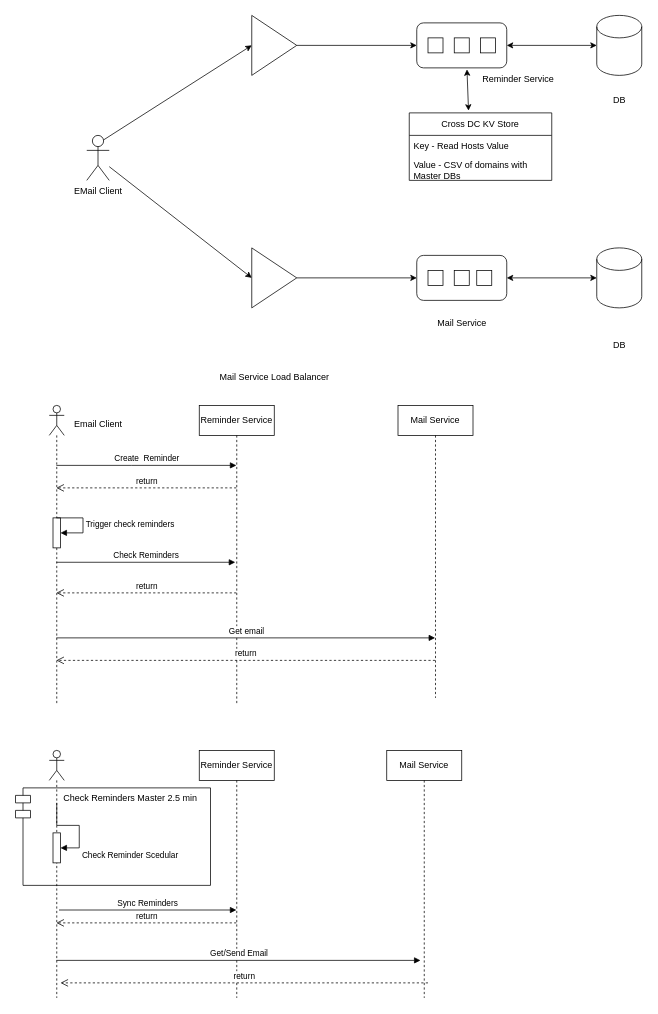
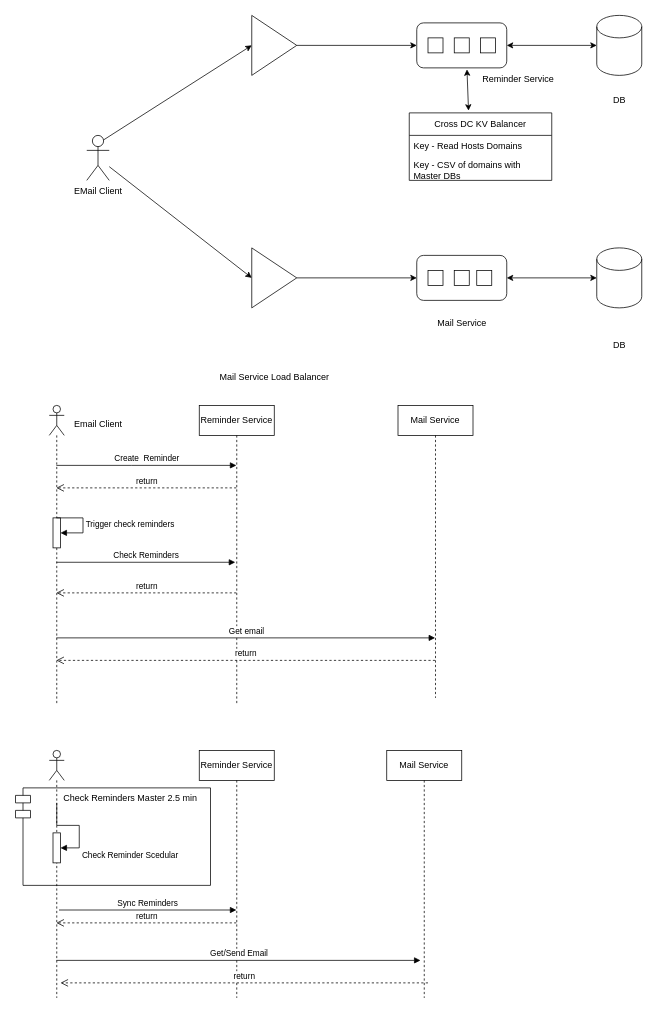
  <mxCell id="0" />
  <mxCell id="1" parent="0" />
  <mxCell id="2" value="EMail Client" style="shape=umlActor;verticalLabelPosition=bottom;verticalAlign=top;html=1;outlineConnect=0;" parent="1" vertex="1"><mxGeometry x="115" y="180" width="30" height="60" as="geometry" /></mxCell>
  <mxCell id="3" value="" style="triangle;whiteSpace=wrap;html=1;" parent="1" vertex="1"><mxGeometry x="335" y="20" width="60" height="80" as="geometry" /></mxCell>
  <mxCell id="4" value="" style="triangle;whiteSpace=wrap;html=1;" parent="1" vertex="1"><mxGeometry x="335" y="330" width="60" height="80" as="geometry" /></mxCell>
  <mxCell id="5" value="Mail Service Load Balancer" style="text;html=1;align=center;verticalAlign=middle;resizable=0;points=[];autosize=1;strokeColor=none;fillColor=none;" parent="1" vertex="1"><mxGeometry x="280" y="488" width="170" height="30" as="geometry" /></mxCell>
  <mxCell id="6" value="" style="rounded=1;whiteSpace=wrap;html=1;" parent="1" vertex="1"><mxGeometry x="555" y="30" width="120" height="60" as="geometry" /></mxCell>
  <mxCell id="7" value="" style="rounded=1;whiteSpace=wrap;html=1;" parent="1" vertex="1"><mxGeometry x="555" y="340" width="120" height="60" as="geometry" /></mxCell>
  <mxCell id="8" value="" style="shape=cylinder3;whiteSpace=wrap;html=1;boundedLbl=1;backgroundOutline=1;size=15;" parent="1" vertex="1"><mxGeometry x="795" y="20" width="60" height="80" as="geometry" /></mxCell>
  <mxCell id="9" value="" style="shape=cylinder3;whiteSpace=wrap;html=1;boundedLbl=1;backgroundOutline=1;size=15;" parent="1" vertex="1"><mxGeometry x="795" y="330" width="60" height="80" as="geometry" /></mxCell>
  <mxCell id="10" value="Reminder Service" style="text;html=1;align=center;verticalAlign=middle;resizable=0;points=[];autosize=1;strokeColor=none;fillColor=none;" parent="1" vertex="1"><mxGeometry x="630" y="90" width="120" height="30" as="geometry" /></mxCell>
  <mxCell id="11" value="Mail Service" style="text;html=1;align=center;verticalAlign=middle;resizable=0;points=[];autosize=1;strokeColor=none;fillColor=none;" parent="1" vertex="1"><mxGeometry x="570" y="415" width="90" height="30" as="geometry" /></mxCell>
  <mxCell id="12" value="DB" style="text;html=1;align=center;verticalAlign=middle;resizable=0;points=[];autosize=1;strokeColor=none;fillColor=none;" parent="1" vertex="1"><mxGeometry x="805" y="118" width="40" height="30" as="geometry" /></mxCell>
  <mxCell id="13" value="DB" style="text;html=1;align=center;verticalAlign=middle;resizable=0;points=[];autosize=1;strokeColor=none;fillColor=none;" parent="1" vertex="1"><mxGeometry x="805" y="445" width="40" height="30" as="geometry" /></mxCell>
  <mxCell id="14" value="" style="endArrow=classic;html=1;rounded=0;exitX=0.75;exitY=0.1;exitDx=0;exitDy=0;exitPerimeter=0;entryX=0;entryY=0.5;entryDx=0;entryDy=0;" parent="1" source="2" target="3" edge="1"><mxGeometry width="50" height="50" relative="1" as="geometry"><mxPoint x="555" y="270" as="sourcePoint" /><mxPoint x="605" y="220" as="targetPoint" /></mxGeometry></mxCell>
  <mxCell id="15" value="" style="endArrow=classic;html=1;rounded=0;entryX=0;entryY=0.5;entryDx=0;entryDy=0;" parent="1" source="2" target="4" edge="1"><mxGeometry width="50" height="50" relative="1" as="geometry"><mxPoint x="555" y="270" as="sourcePoint" /><mxPoint x="605" y="220" as="targetPoint" /></mxGeometry></mxCell>
  <mxCell id="16" value="" style="endArrow=classic;html=1;rounded=0;exitX=1;exitY=0.5;exitDx=0;exitDy=0;entryX=0;entryY=0.5;entryDx=0;entryDy=0;" parent="1" source="3" target="6" edge="1"><mxGeometry width="50" height="50" relative="1" as="geometry"><mxPoint x="555" y="270" as="sourcePoint" /><mxPoint x="605" y="220" as="targetPoint" /></mxGeometry></mxCell>
  <mxCell id="17" value="" style="endArrow=classic;html=1;rounded=0;exitX=1;exitY=0.5;exitDx=0;exitDy=0;entryX=0;entryY=0.5;entryDx=0;entryDy=0;" parent="1" source="4" target="7" edge="1"><mxGeometry width="50" height="50" relative="1" as="geometry"><mxPoint x="555" y="270" as="sourcePoint" /><mxPoint x="605" y="220" as="targetPoint" /></mxGeometry></mxCell>
  <mxCell id="18" value="" style="endArrow=classic;startArrow=classic;html=1;rounded=0;entryX=0;entryY=0.5;entryDx=0;entryDy=0;entryPerimeter=0;exitX=1;exitY=0.5;exitDx=0;exitDy=0;" parent="1" source="6" target="8" edge="1"><mxGeometry width="50" height="50" relative="1" as="geometry"><mxPoint x="555" y="270" as="sourcePoint" /><mxPoint x="605" y="220" as="targetPoint" /></mxGeometry></mxCell>
  <mxCell id="19" value="" style="endArrow=classic;startArrow=classic;html=1;rounded=0;entryX=0;entryY=0.5;entryDx=0;entryDy=0;entryPerimeter=0;exitX=1;exitY=0.5;exitDx=0;exitDy=0;" parent="1" source="7" target="9" edge="1"><mxGeometry width="50" height="50" relative="1" as="geometry"><mxPoint x="555" y="270" as="sourcePoint" /><mxPoint x="605" y="220" as="targetPoint" /></mxGeometry></mxCell>
  <mxCell id="20" value="" style="whiteSpace=wrap;html=1;aspect=fixed;" parent="1" vertex="1"><mxGeometry x="570" y="360" width="20" height="20" as="geometry" /></mxCell>
  <mxCell id="21" value="" style="whiteSpace=wrap;html=1;aspect=fixed;" parent="1" vertex="1"><mxGeometry x="605" y="360" width="20" height="20" as="geometry" /></mxCell>
  <mxCell id="22" value="" style="whiteSpace=wrap;html=1;aspect=fixed;" parent="1" vertex="1"><mxGeometry x="635" y="360" width="20" height="20" as="geometry" /></mxCell>
  <mxCell id="23" value="" style="whiteSpace=wrap;html=1;aspect=fixed;" parent="1" vertex="1"><mxGeometry x="570" y="50" width="20" height="20" as="geometry" /></mxCell>
  <mxCell id="24" value="" style="whiteSpace=wrap;html=1;aspect=fixed;" parent="1" vertex="1"><mxGeometry x="605" y="50" width="20" height="20" as="geometry" /></mxCell>
  <mxCell id="25" value="" style="whiteSpace=wrap;html=1;aspect=fixed;" parent="1" vertex="1"><mxGeometry x="640" y="50" width="20" height="20" as="geometry" /></mxCell>
  <mxCell id="26" value="" style="endArrow=classic;startArrow=classic;html=1;rounded=0;entryX=0.558;entryY=1.033;entryDx=0;entryDy=0;exitX=0.416;exitY=-0.033;exitDx=0;exitDy=0;entryPerimeter=0;exitPerimeter=0;" parent="1" source="27" target="6" edge="1"><mxGeometry width="50" height="50" relative="1" as="geometry"><mxPoint x="555" y="280" as="sourcePoint" /><mxPoint x="605" y="230" as="targetPoint" /></mxGeometry></mxCell>
- <mxCell id="27" value="Cross DC KV Store" style="swimlane;fontStyle=0;childLayout=stackLayout;horizontal=1;startSize=30;horizontalStack=0;resizeParent=1;resizeParentMax=0;resizeLast=0;collapsible=1;marginBottom=0;whiteSpace=wrap;html=1;" parent="1" vertex="1"><mxGeometry x="545" y="150" width="190" height="90" as="geometry" /></mxCell>
- <mxCell id="28" value="Key - Read Hosts Value" style="text;strokeColor=none;fillColor=none;align=left;verticalAlign=middle;spacingLeft=4;spacingRight=4;overflow=hidden;points=[[0,0.5],[1,0.5]];portConstraint=eastwest;rotatable=0;whiteSpace=wrap;html=1;" parent="27" vertex="1"><mxGeometry y="30" width="190" height="30" as="geometry" /></mxCell>
- <mxCell id="29" value="Value - CSV of domains with Master DBs" style="text;strokeColor=none;fillColor=none;align=left;verticalAlign=middle;spacingLeft=4;spacingRight=4;overflow=hidden;points=[[0,0.5],[1,0.5]];portConstraint=eastwest;rotatable=0;whiteSpace=wrap;html=1;" parent="27" vertex="1"><mxGeometry y="60" width="190" height="30" as="geometry" /></mxCell>
+ <mxCell id="27" value="Cross DC KV Balancer" style="swimlane;fontStyle=0;childLayout=stackLayout;horizontal=1;startSize=30;horizontalStack=0;resizeParent=1;resizeParentMax=0;resizeLast=0;collapsible=1;marginBottom=0;whiteSpace=wrap;html=1;" parent="1" vertex="1"><mxGeometry x="545" y="150" width="190" height="90" as="geometry" /></mxCell>
+ <mxCell id="28" value="Key - Read Hosts Domains" style="text;strokeColor=none;fillColor=none;align=left;verticalAlign=middle;spacingLeft=4;spacingRight=4;overflow=hidden;points=[[0,0.5],[1,0.5]];portConstraint=eastwest;rotatable=0;whiteSpace=wrap;html=1;" parent="27" vertex="1"><mxGeometry y="30" width="190" height="30" as="geometry" /></mxCell>
+ <mxCell id="29" value="Key - CSV of domains with Master DBs" style="text;strokeColor=none;fillColor=none;align=left;verticalAlign=middle;spacingLeft=4;spacingRight=4;overflow=hidden;points=[[0,0.5],[1,0.5]];portConstraint=eastwest;rotatable=0;whiteSpace=wrap;html=1;" parent="27" vertex="1"><mxGeometry y="60" width="190" height="30" as="geometry" /></mxCell>
  <mxCell id="30" value="" style="shape=umlLifeline;perimeter=lifelinePerimeter;whiteSpace=wrap;html=1;container=1;dropTarget=0;collapsible=0;recursiveResize=0;outlineConnect=0;portConstraint=eastwest;newEdgeStyle={&quot;curved&quot;:0,&quot;rounded&quot;:0};participant=umlActor;" parent="1" vertex="1"><mxGeometry x="65" y="540" width="20" height="400" as="geometry" /></mxCell>
  <mxCell id="31" value="" style="html=1;points=[[0,0,0,0,5],[0,1,0,0,-5],[1,0,0,0,5],[1,1,0,0,-5]];perimeter=orthogonalPerimeter;outlineConnect=0;targetShapes=umlLifeline;portConstraint=eastwest;newEdgeStyle={&quot;curved&quot;:0,&quot;rounded&quot;:0};" parent="30" vertex="1"><mxGeometry x="5" y="150" width="10" height="40" as="geometry" /></mxCell>
  <mxCell id="32" value="Trigger check reminders" style="html=1;align=left;spacingLeft=2;endArrow=block;rounded=0;edgeStyle=orthogonalEdgeStyle;curved=0;rounded=0;" parent="30" source="30" target="31" edge="1"><mxGeometry relative="1" as="geometry"><mxPoint x="15" y="130" as="sourcePoint" /><Array as="points"><mxPoint x="45" y="150" /><mxPoint x="45" y="170" /></Array></mxGeometry></mxCell>
  <mxCell id="33" value="Reminder Service" style="shape=umlLifeline;perimeter=lifelinePerimeter;whiteSpace=wrap;html=1;container=1;dropTarget=0;collapsible=0;recursiveResize=0;outlineConnect=0;portConstraint=eastwest;newEdgeStyle={&quot;curved&quot;:0,&quot;rounded&quot;:0};" parent="1" vertex="1"><mxGeometry x="265" y="540" width="100" height="400" as="geometry" /></mxCell>
  <mxCell id="34" value="Mail Service" style="shape=umlLifeline;perimeter=lifelinePerimeter;whiteSpace=wrap;html=1;container=1;dropTarget=0;collapsible=0;recursiveResize=0;outlineConnect=0;portConstraint=eastwest;newEdgeStyle={&quot;curved&quot;:0,&quot;rounded&quot;:0};" parent="1" vertex="1"><mxGeometry x="530" y="540" width="100" height="390" as="geometry" /></mxCell>
  <mxCell id="35" value="Create&amp;nbsp; Reminder" style="html=1;verticalAlign=bottom;endArrow=block;curved=0;rounded=0;" parent="1" source="30" target="33" edge="1"><mxGeometry width="80" relative="1" as="geometry"><mxPoint x="535" y="810" as="sourcePoint" /><mxPoint x="615" y="810" as="targetPoint" /><Array as="points"><mxPoint x="175" y="620" /></Array></mxGeometry></mxCell>
  <mxCell id="36" value="return" style="html=1;verticalAlign=bottom;endArrow=open;dashed=1;endSize=8;curved=0;rounded=0;" parent="1" edge="1"><mxGeometry relative="1" as="geometry"><mxPoint x="314.5" y="650" as="sourcePoint" /><mxPoint x="74.5" y="650" as="targetPoint" /></mxGeometry></mxCell>
  <mxCell id="37" value="Check Reminders" style="html=1;verticalAlign=bottom;endArrow=block;curved=0;rounded=0;entryX=0.48;entryY=0.523;entryDx=0;entryDy=0;entryPerimeter=0;" parent="1" source="30" target="33" edge="1"><mxGeometry width="80" relative="1" as="geometry"><mxPoint x="535" y="810" as="sourcePoint" /><mxPoint x="615" y="810" as="targetPoint" /></mxGeometry></mxCell>
  <mxCell id="38" value="return" style="html=1;verticalAlign=bottom;endArrow=open;dashed=1;endSize=8;curved=0;rounded=0;" parent="1" edge="1"><mxGeometry relative="1" as="geometry"><mxPoint x="314.5" y="790" as="sourcePoint" /><mxPoint x="74.5" y="790" as="targetPoint" /></mxGeometry></mxCell>
  <mxCell id="39" value="Get email" style="html=1;verticalAlign=bottom;endArrow=block;curved=0;rounded=0;" parent="1" edge="1"><mxGeometry width="80" relative="1" as="geometry"><mxPoint x="74.5" y="850" as="sourcePoint" /><mxPoint x="579.5" y="850" as="targetPoint" /></mxGeometry></mxCell>
  <mxCell id="40" value="return" style="html=1;verticalAlign=bottom;endArrow=open;dashed=1;endSize=8;curved=0;rounded=0;" parent="1" edge="1"><mxGeometry relative="1" as="geometry"><mxPoint x="579.5" y="880" as="sourcePoint" /><mxPoint x="74.5" y="880" as="targetPoint" /></mxGeometry></mxCell>
  <mxCell id="41" value="Email Client" style="text;html=1;align=center;verticalAlign=middle;resizable=0;points=[];autosize=1;strokeColor=none;fillColor=none;" parent="1" vertex="1"><mxGeometry x="85" y="550" width="90" height="30" as="geometry" /></mxCell>
  <mxCell id="42" value="Reminder Service" style="shape=umlLifeline;perimeter=lifelinePerimeter;whiteSpace=wrap;html=1;container=1;dropTarget=0;collapsible=0;recursiveResize=0;outlineConnect=0;portConstraint=eastwest;newEdgeStyle={&quot;curved&quot;:0,&quot;rounded&quot;:0};" parent="1" vertex="1"><mxGeometry x="265" y="1000" width="100" height="330" as="geometry" /></mxCell>
  <mxCell id="43" value="&amp;nbsp; &amp;nbsp; &amp;nbsp; &amp;nbsp; Check Reminders Master 2.5 min" style="shape=module;align=left;spacingLeft=20;align=center;verticalAlign=top;whiteSpace=wrap;html=1;" parent="1" vertex="1"><mxGeometry x="20" y="1050" width="260" height="130" as="geometry" /></mxCell>
  <mxCell id="44" value="Mail Service" style="shape=umlLifeline;perimeter=lifelinePerimeter;whiteSpace=wrap;html=1;container=1;dropTarget=0;collapsible=0;recursiveResize=0;outlineConnect=0;portConstraint=eastwest;newEdgeStyle={&quot;curved&quot;:0,&quot;rounded&quot;:0};" parent="1" vertex="1"><mxGeometry x="515" y="1000" width="100" height="330" as="geometry" /></mxCell>
  <mxCell id="45" value="" style="shape=umlLifeline;perimeter=lifelinePerimeter;whiteSpace=wrap;html=1;container=1;dropTarget=0;collapsible=0;recursiveResize=0;outlineConnect=0;portConstraint=eastwest;newEdgeStyle={&quot;curved&quot;:0,&quot;rounded&quot;:0};participant=umlActor;" parent="1" vertex="1"><mxGeometry x="65" y="1000" width="20" height="330" as="geometry" /></mxCell>
  <mxCell id="46" value="" style="html=1;points=[[0,0,0,0,5],[0,1,0,0,-5],[1,0,0,0,5],[1,1,0,0,-5]];perimeter=orthogonalPerimeter;outlineConnect=0;targetShapes=umlLifeline;portConstraint=eastwest;newEdgeStyle={&quot;curved&quot;:0,&quot;rounded&quot;:0};" parent="45" vertex="1"><mxGeometry x="5" y="110" width="10" height="40" as="geometry" /></mxCell>
  <mxCell id="47" value="Check Reminder Scedular" style="html=1;align=left;spacingLeft=2;endArrow=block;rounded=0;edgeStyle=orthogonalEdgeStyle;curved=0;rounded=0;" parent="45" target="46" edge="1"><mxGeometry x="0.565" y="10" relative="1" as="geometry"><mxPoint x="10" y="70" as="sourcePoint" /><Array as="points"><mxPoint x="40" y="100" /></Array><mxPoint as="offset" /></mxGeometry></mxCell>
  <mxCell id="48" value="Sync Reminders" style="html=1;verticalAlign=bottom;endArrow=block;curved=0;rounded=0;exitX=0.65;exitY=0.645;exitDx=0;exitDy=0;exitPerimeter=0;" parent="1" source="45" target="42" edge="1"><mxGeometry width="80" relative="1" as="geometry"><mxPoint x="535" y="1160" as="sourcePoint" /><mxPoint x="615" y="1160" as="targetPoint" /></mxGeometry></mxCell>
  <mxCell id="49" value="return" style="html=1;verticalAlign=bottom;endArrow=open;dashed=1;endSize=8;curved=0;rounded=0;" parent="1" source="42" target="45" edge="1"><mxGeometry relative="1" as="geometry"><mxPoint x="615" y="1160" as="sourcePoint" /><mxPoint x="535" y="1160" as="targetPoint" /><Array as="points"><mxPoint x="205" y="1230" /></Array></mxGeometry></mxCell>
  <mxCell id="50" value="Get/Send Email" style="html=1;verticalAlign=bottom;endArrow=block;curved=0;rounded=0;" parent="1" source="45" edge="1"><mxGeometry width="80" relative="1" as="geometry"><mxPoint x="70" y="1280" as="sourcePoint" /><mxPoint x="560" y="1280" as="targetPoint" /><mxPoint as="offset" /></mxGeometry></mxCell>
  <mxCell id="51" value="return" style="html=1;verticalAlign=bottom;endArrow=open;dashed=1;endSize=8;curved=0;rounded=0;" parent="1" edge="1"><mxGeometry relative="1" as="geometry"><mxPoint x="570" y="1310" as="sourcePoint" /><mxPoint x="80" y="1310" as="targetPoint" /></mxGeometry></mxCell>
